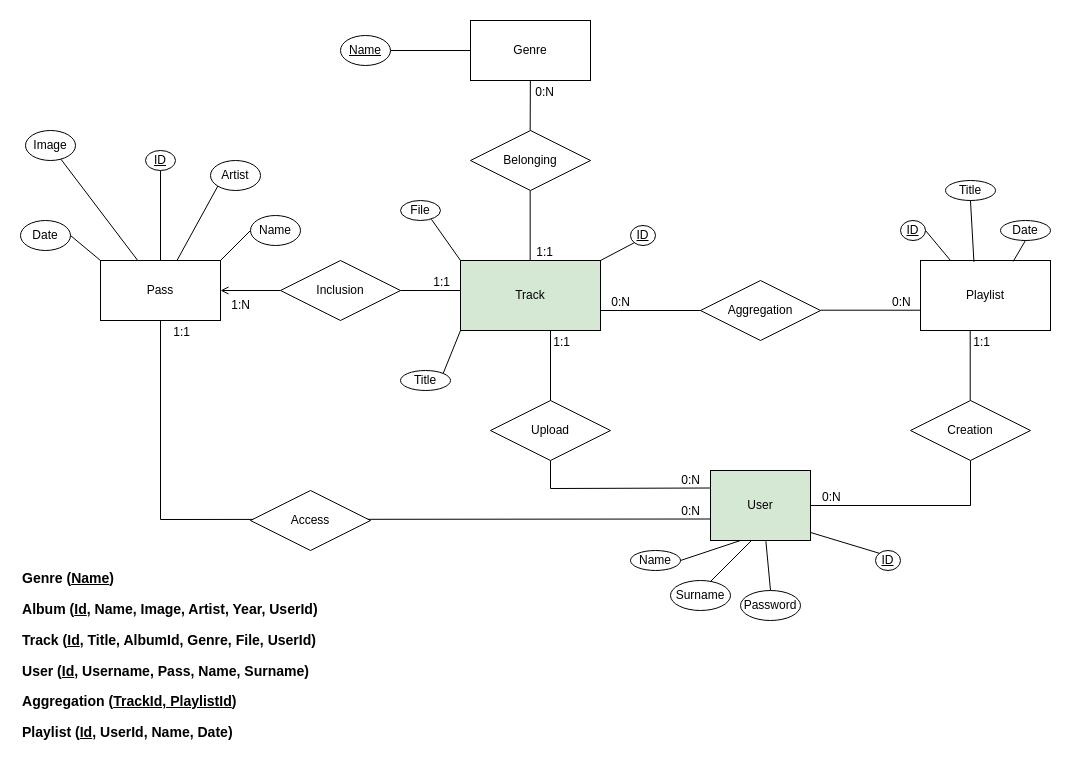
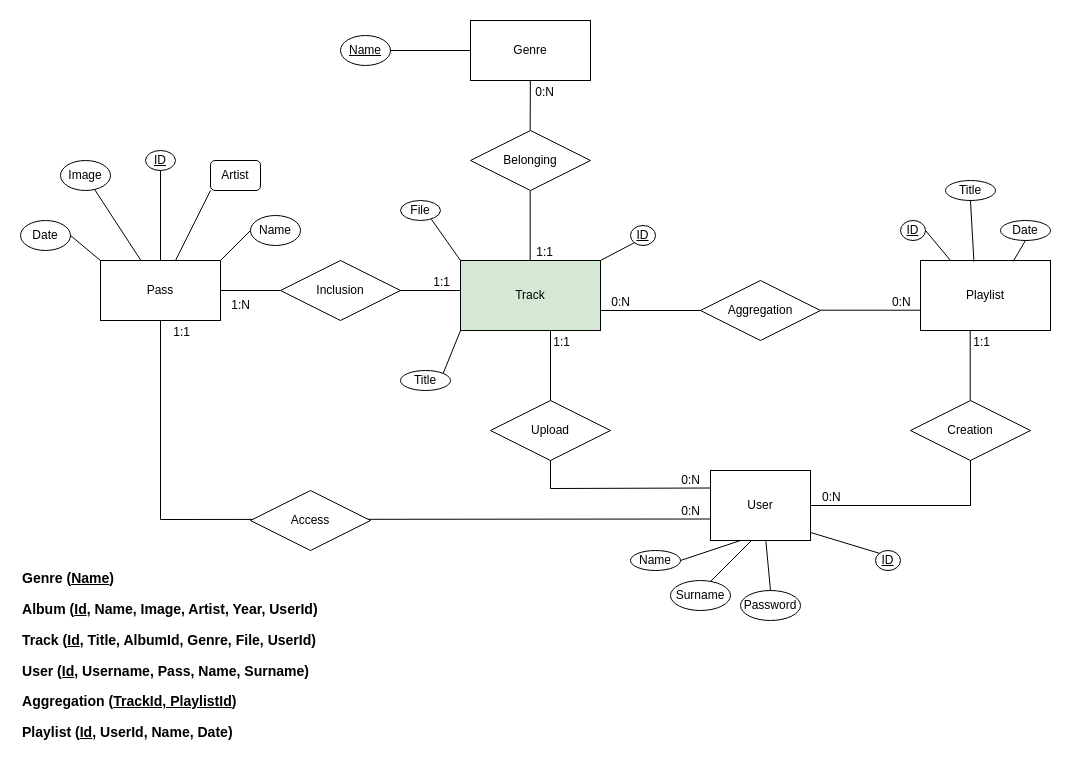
  <mxCell id="0" />
  <mxCell id="1" parent="0" />
  <mxCell id="2" value="Track" style="whiteSpace=wrap;html=1;align=center;fillColor=#d5e8d4;" parent="1" vertex="1"><mxGeometry x="460" y="260" width="140" height="70" as="geometry" /></mxCell>
  <mxCell id="3" value="Playlist" style="whiteSpace=wrap;html=1;align=center;" parent="1" vertex="1"><mxGeometry x="920" y="260" width="130" height="70" as="geometry" /></mxCell>
- <mxCell id="4" value="User" style="whiteSpace=wrap;html=1;align=center;fillColor=#d5e8d4;" parent="1" vertex="1"><mxGeometry x="710" y="470" width="100" height="70" as="geometry" /></mxCell>
+ <mxCell id="4" value="User" style="whiteSpace=wrap;html=1;align=center;" parent="1" vertex="1"><mxGeometry x="710" y="470" width="100" height="70" as="geometry" /></mxCell>
  <mxCell id="5" value="Upload" style="shape=rhombus;perimeter=rhombusPerimeter;whiteSpace=wrap;html=1;align=center;" parent="1" vertex="1"><mxGeometry x="490" y="400" width="120" height="60" as="geometry" /></mxCell>
  <mxCell id="6" value="Creation" style="shape=rhombus;perimeter=rhombusPerimeter;whiteSpace=wrap;html=1;align=center;" parent="1" vertex="1"><mxGeometry x="910" y="400" width="120" height="60" as="geometry" /></mxCell>
  <mxCell id="7" value="Aggregation" style="shape=rhombus;perimeter=rhombusPerimeter;whiteSpace=wrap;html=1;align=center;" parent="1" vertex="1"><mxGeometry x="700" y="280" width="120" height="60" as="geometry" /></mxCell>
  <mxCell id="8" value="" style="endArrow=none;html=1;rounded=0;entryX=0;entryY=0.25;entryDx=0;entryDy=0;" parent="1" target="4" edge="1"><mxGeometry relative="1" as="geometry"><mxPoint x="550" y="460" as="sourcePoint" /><mxPoint x="670" y="490" as="targetPoint" /><Array as="points"><mxPoint x="550" y="488" /></Array></mxGeometry></mxCell>
  <mxCell id="9" value="0:N" style="resizable=0;html=1;align=right;verticalAlign=bottom;" parent="8" connectable="0" vertex="1"><mxGeometry x="1" relative="1" as="geometry"><mxPoint x="-10.29" as="offset" /></mxGeometry></mxCell>
  <mxCell id="10" value="" style="endArrow=none;html=1;rounded=0;entryX=0.5;entryY=1;entryDx=0;entryDy=0;exitX=1;exitY=0.5;exitDx=0;exitDy=0;" parent="1" source="4" target="6" edge="1"><mxGeometry relative="1" as="geometry"><mxPoint x="810" y="490" as="sourcePoint" /><mxPoint x="970" y="520" as="targetPoint" /><Array as="points"><mxPoint x="970" y="505" /></Array></mxGeometry></mxCell>
  <mxCell id="11" value="0:N" style="resizable=0;html=1;align=left;verticalAlign=bottom;" parent="10" connectable="0" vertex="1"><mxGeometry x="-1" relative="1" as="geometry"><mxPoint x="10" as="offset" /></mxGeometry></mxCell>
  <mxCell id="12" value="" style="endArrow=none;html=1;rounded=0;" parent="1" edge="1"><mxGeometry relative="1" as="geometry"><mxPoint x="550" y="400" as="sourcePoint" /><mxPoint x="550" y="330" as="targetPoint" /></mxGeometry></mxCell>
  <mxCell id="13" value="1:1" style="resizable=0;html=1;align=right;verticalAlign=bottom;" parent="12" connectable="0" vertex="1"><mxGeometry x="1" relative="1" as="geometry"><mxPoint x="20" y="20.29" as="offset" /></mxGeometry></mxCell>
  <mxCell id="14" value="" style="endArrow=none;html=1;rounded=0;" parent="1" edge="1"><mxGeometry relative="1" as="geometry"><mxPoint x="969.71" y="400" as="sourcePoint" /><mxPoint x="969.71" y="330" as="targetPoint" /></mxGeometry></mxCell>
  <mxCell id="15" value="1:1" style="resizable=0;html=1;align=right;verticalAlign=bottom;" parent="14" connectable="0" vertex="1"><mxGeometry x="1" relative="1" as="geometry"><mxPoint x="20.29" y="20.29" as="offset" /></mxGeometry></mxCell>
  <mxCell id="16" value="" style="endArrow=none;html=1;rounded=0;exitX=0;exitY=0.5;exitDx=0;exitDy=0;" parent="1" source="7" edge="1"><mxGeometry relative="1" as="geometry"><mxPoint x="600" y="380" as="sourcePoint" /><mxPoint x="600" y="310" as="targetPoint" /></mxGeometry></mxCell>
  <mxCell id="17" value="0:N" style="resizable=0;html=1;align=right;verticalAlign=bottom;" parent="16" connectable="0" vertex="1"><mxGeometry x="1" relative="1" as="geometry"><mxPoint x="30" as="offset" /></mxGeometry></mxCell>
  <mxCell id="18" value="" style="endArrow=none;html=1;rounded=0;exitX=0;exitY=0.5;exitDx=0;exitDy=0;" parent="1" edge="1"><mxGeometry relative="1" as="geometry"><mxPoint x="920" y="309.71" as="sourcePoint" /><mxPoint x="820" y="309.71" as="targetPoint" /></mxGeometry></mxCell>
  <mxCell id="19" value="0:N" style="resizable=0;html=1;align=left;verticalAlign=bottom;" parent="18" connectable="0" vertex="1"><mxGeometry x="-1" relative="1" as="geometry"><mxPoint x="-30" y="0.29" as="offset" /></mxGeometry></mxCell>
- <mxCell id="20" value="Image" style="ellipse;whiteSpace=wrap;html=1;align=center;" parent="1" vertex="1"><mxGeometry x="25" y="130" width="50" height="30" as="geometry" /></mxCell>
+ <mxCell id="20" value="Image" style="ellipse;whiteSpace=wrap;html=1;align=center;" parent="1" vertex="1"><mxGeometry x="60" y="160" width="50" height="30" as="geometry" /></mxCell>
  <mxCell id="21" value="Date" style="ellipse;whiteSpace=wrap;html=1;align=center;" parent="1" vertex="1"><mxGeometry x="20" y="220" width="50" height="30" as="geometry" /></mxCell>
  <mxCell id="22" value="File" style="ellipse;whiteSpace=wrap;html=1;align=center;" parent="1" vertex="1"><mxGeometry x="400" y="200" width="40" height="20" as="geometry" /></mxCell>
  <mxCell id="23" value="Title" style="ellipse;whiteSpace=wrap;html=1;align=center;" parent="1" vertex="1"><mxGeometry x="400" y="370" width="50" height="20" as="geometry" /></mxCell>
  <mxCell id="24" value="ID" style="ellipse;whiteSpace=wrap;html=1;align=center;fontStyle=4;" parent="1" vertex="1"><mxGeometry x="630" y="225" width="25" height="20" as="geometry" /></mxCell>
  <mxCell id="25" value="ID" style="ellipse;whiteSpace=wrap;html=1;align=center;fontStyle=4;" parent="1" vertex="1"><mxGeometry x="900" y="220" width="25" height="20" as="geometry" /></mxCell>
  <mxCell id="26" value="ID" style="ellipse;whiteSpace=wrap;html=1;align=center;fontStyle=4;" parent="1" vertex="1"><mxGeometry x="875" y="550" width="25" height="20" as="geometry" /></mxCell>
  <mxCell id="27" value="Name" style="ellipse;whiteSpace=wrap;html=1;align=center;" parent="1" vertex="1"><mxGeometry x="630" y="550" width="50" height="20" as="geometry" /></mxCell>
  <mxCell id="28" value="Surname" style="ellipse;whiteSpace=wrap;html=1;align=center;" parent="1" vertex="1"><mxGeometry x="670" y="580" width="60" height="30" as="geometry" /></mxCell>
  <mxCell id="29" value="Password" style="ellipse;whiteSpace=wrap;html=1;align=center;" parent="1" vertex="1"><mxGeometry x="740" y="590" width="60" height="30" as="geometry" /></mxCell>
  <mxCell id="30" value="Title" style="ellipse;whiteSpace=wrap;html=1;align=center;" parent="1" vertex="1"><mxGeometry x="945" y="180" width="50" height="20" as="geometry" /></mxCell>
  <mxCell id="31" value="Date" style="ellipse;whiteSpace=wrap;html=1;align=center;" parent="1" vertex="1"><mxGeometry x="1000" y="220" width="50" height="20" as="geometry" /></mxCell>
  <mxCell id="32" value="" style="endArrow=none;html=1;exitX=0;exitY=0;exitDx=0;exitDy=0;entryX=1;entryY=0.5;entryDx=0;entryDy=0;" parent="1" source="44" target="21" edge="1"><mxGeometry width="50" height="50" relative="1" as="geometry"><mxPoint x="390" y="175" as="sourcePoint" /><mxPoint x="440" y="125" as="targetPoint" /></mxGeometry></mxCell>
  <mxCell id="33" value="" style="endArrow=none;html=1;exitX=0;exitY=1;exitDx=0;exitDy=0;entryX=1;entryY=0;entryDx=0;entryDy=0;" parent="1" source="2" edge="1" target="23"><mxGeometry width="50" height="50" relative="1" as="geometry"><mxPoint x="469.25" y="393.04" as="sourcePoint" /><mxPoint x="400.743" y="340.005" as="targetPoint" /></mxGeometry></mxCell>
  <mxCell id="34" value="" style="endArrow=none;html=1;entryX=0;entryY=0.5;entryDx=0;entryDy=0;" parent="1" target="58" edge="1"><mxGeometry width="50" height="50" relative="1" as="geometry"><mxPoint x="390" y="50" as="sourcePoint" /><mxPoint x="405" y="220" as="targetPoint" /></mxGeometry></mxCell>
  <mxCell id="35" value="" style="endArrow=none;html=1;exitX=0;exitY=0;exitDx=0;exitDy=0;entryX=0.773;entryY=0.941;entryDx=0;entryDy=0;entryPerimeter=0;" parent="1" source="2" target="22" edge="1"><mxGeometry width="50" height="50" relative="1" as="geometry"><mxPoint x="468.51" y="340" as="sourcePoint" /><mxPoint x="410" y="287" as="targetPoint" /></mxGeometry></mxCell>
  <mxCell id="36" value="" style="endArrow=none;html=1;exitX=1;exitY=0;exitDx=0;exitDy=0;entryX=0;entryY=1;entryDx=0;entryDy=0;" parent="1" source="2" target="24" edge="1"><mxGeometry width="50" height="50" relative="1" as="geometry"><mxPoint x="688.51" y="300" as="sourcePoint" /><mxPoint x="620.003" y="246.965" as="targetPoint" /></mxGeometry></mxCell>
  <mxCell id="37" value="" style="endArrow=none;html=1;exitX=0.231;exitY=0;exitDx=0;exitDy=0;exitPerimeter=0;" parent="1" source="3" edge="1"><mxGeometry width="50" height="50" relative="1" as="geometry"><mxPoint x="875" y="280" as="sourcePoint" /><mxPoint x="925" y="230" as="targetPoint" /></mxGeometry></mxCell>
  <mxCell id="38" value="" style="endArrow=none;html=1;exitX=0.411;exitY=0.019;exitDx=0;exitDy=0;exitPerimeter=0;" parent="1" source="3" edge="1"><mxGeometry width="50" height="50" relative="1" as="geometry"><mxPoint x="995" y="230" as="sourcePoint" /><mxPoint x="969.97" y="200" as="targetPoint" /></mxGeometry></mxCell>
  <mxCell id="39" value="" style="endArrow=none;html=1;exitX=0.713;exitY=0.013;exitDx=0;exitDy=0;exitPerimeter=0;" parent="1" source="3" edge="1"><mxGeometry width="50" height="50" relative="1" as="geometry"><mxPoint x="1050" y="270" as="sourcePoint" /><mxPoint x="1024.97" y="240" as="targetPoint" /></mxGeometry></mxCell>
  <mxCell id="40" value="" style="endArrow=none;html=1;exitX=1;exitY=0.5;exitDx=0;exitDy=0;" parent="1" source="27" edge="1"><mxGeometry width="50" height="50" relative="1" as="geometry"><mxPoint x="690" y="590" as="sourcePoint" /><mxPoint x="740" y="540" as="targetPoint" /></mxGeometry></mxCell>
  <mxCell id="41" value="" style="endArrow=none;html=1;exitX=1;exitY=0.5;exitDx=0;exitDy=0;" parent="1" edge="1"><mxGeometry width="50" height="50" relative="1" as="geometry"><mxPoint x="710" y="581" as="sourcePoint" /><mxPoint x="751" y="540" as="targetPoint" /></mxGeometry></mxCell>
  <mxCell id="42" value="" style="endArrow=none;html=1;exitX=0.5;exitY=0;exitDx=0;exitDy=0;entryX=0.554;entryY=1.011;entryDx=0;entryDy=0;entryPerimeter=0;" parent="1" source="29" target="4" edge="1"><mxGeometry width="50" height="50" relative="1" as="geometry"><mxPoint x="690" y="570" as="sourcePoint" /><mxPoint x="750" y="550" as="targetPoint" /></mxGeometry></mxCell>
  <mxCell id="43" value="" style="endArrow=none;html=1;exitX=0;exitY=0;exitDx=0;exitDy=0;entryX=1.002;entryY=0.886;entryDx=0;entryDy=0;entryPerimeter=0;" parent="1" source="26" target="4" edge="1"><mxGeometry width="50" height="50" relative="1" as="geometry"><mxPoint x="800" y="580" as="sourcePoint" /><mxPoint x="850" y="530" as="targetPoint" /></mxGeometry></mxCell>
  <mxCell id="44" value="&lt;div&gt;Pass&lt;/div&gt;" style="rounded=0;whiteSpace=wrap;html=1;" parent="1" vertex="1"><mxGeometry x="100" y="260" width="120" height="60" as="geometry" /></mxCell>
  <mxCell id="45" value="Inclusion" style="shape=rhombus;perimeter=rhombusPerimeter;whiteSpace=wrap;html=1;align=center;" parent="1" vertex="1"><mxGeometry x="280" y="260" width="120" height="60" as="geometry" /></mxCell>
  <mxCell id="46" value="" style="endArrow=none;html=1;" parent="1" target="20" edge="1" source="44"><mxGeometry width="50" height="50" relative="1" as="geometry"><mxPoint x="505" y="30" as="sourcePoint" /><mxPoint x="461.996" y="-9.999" as="targetPoint" /></mxGeometry></mxCell>
  <mxCell id="47" value="" style="endArrow=none;html=1;exitX=0.5;exitY=0;exitDx=0;exitDy=0;entryX=0.5;entryY=1;entryDx=0;entryDy=0;" parent="1" source="44" target="53" edge="1"><mxGeometry width="50" height="50" relative="1" as="geometry"><mxPoint x="620" y="-14.19" as="sourcePoint" /><mxPoint x="563" y="0" as="targetPoint" /></mxGeometry></mxCell>
  <mxCell id="48" value="" style="endArrow=none;html=1;entryX=0;entryY=0.5;entryDx=0;entryDy=0;exitX=1;exitY=0;exitDx=0;exitDy=0;" parent="1" source="44" target="55" edge="1"><mxGeometry width="50" height="50" relative="1" as="geometry"><mxPoint x="700" y="45.81" as="sourcePoint" /><mxPoint x="646.26" y="32.29" as="targetPoint" /></mxGeometry></mxCell>
- <mxCell id="49" value="" style="endArrow=open;html=1;rounded=0;entryX=1;entryY=0.5;entryDx=0;entryDy=0;exitX=0;exitY=0.5;exitDx=0;exitDy=0;" parent="1" source="45" target="44" edge="1"><mxGeometry relative="1" as="geometry"><mxPoint x="530" y="130" as="sourcePoint" /><mxPoint x="690" y="130" as="targetPoint" /></mxGeometry></mxCell>
+ <mxCell id="49" value="" style="endArrow=none;html=1;rounded=0;entryX=1;entryY=0.5;entryDx=0;entryDy=0;exitX=0;exitY=0.5;exitDx=0;exitDy=0;" parent="1" source="45" target="44" edge="1"><mxGeometry relative="1" as="geometry"><mxPoint x="530" y="130" as="sourcePoint" /><mxPoint x="690" y="130" as="targetPoint" /></mxGeometry></mxCell>
  <mxCell id="50" value="1:N" style="resizable=0;html=1;align=right;verticalAlign=bottom;" parent="49" connectable="0" vertex="1"><mxGeometry x="1" relative="1" as="geometry"><mxPoint x="30" y="23" as="offset" /></mxGeometry></mxCell>
  <mxCell id="51" value="" style="endArrow=none;html=1;rounded=0;entryX=0;entryY=0.429;entryDx=0;entryDy=0;exitX=1;exitY=0.5;exitDx=0;exitDy=0;entryPerimeter=0;" parent="1" source="45" target="2" edge="1"><mxGeometry relative="1" as="geometry"><mxPoint x="530" y="189.31" as="sourcePoint" /><mxPoint x="690" y="189.31" as="targetPoint" /></mxGeometry></mxCell>
  <mxCell id="52" value="1:1" style="resizable=0;html=1;align=right;verticalAlign=bottom;" parent="51" connectable="0" vertex="1"><mxGeometry x="1" relative="1" as="geometry"><mxPoint x="-10" as="offset" /></mxGeometry></mxCell>
  <mxCell id="53" value="ID" style="ellipse;whiteSpace=wrap;html=1;align=center;fontStyle=4;" parent="1" vertex="1"><mxGeometry x="145" y="150" width="30" height="20" as="geometry" /></mxCell>
- <mxCell id="54" value="Artist" style="ellipse;whiteSpace=wrap;html=1;align=center;" parent="1" vertex="1"><mxGeometry x="210" y="160" width="50" height="30" as="geometry" /></mxCell>
+ <mxCell id="54" value="Artist" style="whiteSpace=wrap;html=1;align=center;rounded=1;" parent="1" vertex="1"><mxGeometry x="210" y="160" width="50" height="30" as="geometry" /></mxCell>
  <mxCell id="55" value="Name" style="ellipse;whiteSpace=wrap;html=1;align=center;" parent="1" vertex="1"><mxGeometry x="250" y="215" width="50" height="30" as="geometry" /></mxCell>
  <mxCell id="56" value="" style="endArrow=none;html=1;entryX=0;entryY=1;entryDx=0;entryDy=0;" parent="1" source="44" target="54" edge="1"><mxGeometry width="50" height="50" relative="1" as="geometry"><mxPoint x="540" y="40" as="sourcePoint" /><mxPoint x="540" y="-10" as="targetPoint" /></mxGeometry></mxCell>
  <mxCell id="57" value="Belonging" style="shape=rhombus;perimeter=rhombusPerimeter;whiteSpace=wrap;html=1;align=center;" vertex="1" parent="1"><mxGeometry x="470" y="130" width="120" height="60" as="geometry" /></mxCell>
  <mxCell id="58" value="Genre" style="rounded=0;whiteSpace=wrap;html=1;" vertex="1" parent="1"><mxGeometry x="470" y="20" width="120" height="60" as="geometry" /></mxCell>
  <mxCell id="59" value="Name" style="ellipse;whiteSpace=wrap;html=1;align=center;fontStyle=4;" vertex="1" parent="1"><mxGeometry x="340" y="35" width="50" height="30" as="geometry" /></mxCell>
  <mxCell id="60" value="" style="endArrow=none;html=1;rounded=0;" edge="1" parent="1"><mxGeometry relative="1" as="geometry"><mxPoint x="529.66" y="260" as="sourcePoint" /><mxPoint x="529.66" y="190" as="targetPoint" /></mxGeometry></mxCell>
  <mxCell id="61" value="1:1" style="resizable=0;html=1;align=right;verticalAlign=bottom;" connectable="0" vertex="1" parent="60"><mxGeometry x="1" relative="1" as="geometry"><mxPoint x="23" y="70" as="offset" /></mxGeometry></mxCell>
  <mxCell id="62" value="" style="endArrow=none;html=1;rounded=0;" edge="1" parent="1" target="58"><mxGeometry relative="1" as="geometry"><mxPoint x="529.66" y="130" as="sourcePoint" /><mxPoint x="529.66" y="60" as="targetPoint" /></mxGeometry></mxCell>
  <mxCell id="63" value="0:N" style="resizable=0;html=1;align=right;verticalAlign=bottom;" connectable="0" vertex="1" parent="62"><mxGeometry x="1" relative="1" as="geometry"><mxPoint x="24" y="20" as="offset" /></mxGeometry></mxCell>
  <mxCell id="64" value="" style="endArrow=none;html=1;rounded=0;entryX=0;entryY=0.25;entryDx=0;entryDy=0;exitX=0.5;exitY=1;exitDx=0;exitDy=0;" edge="1" parent="1" source="44"><mxGeometry relative="1" as="geometry"><mxPoint x="550" y="491" as="sourcePoint" /><mxPoint x="710" y="518.5" as="targetPoint" /><Array as="points"><mxPoint x="160" y="519" /></Array></mxGeometry></mxCell>
  <mxCell id="65" value="0:N" style="resizable=0;html=1;align=right;verticalAlign=bottom;" connectable="0" vertex="1" parent="64"><mxGeometry x="1" relative="1" as="geometry"><mxPoint x="-10.29" as="offset" /></mxGeometry></mxCell>
  <mxCell id="66" value="1:1" style="resizable=0;html=1;align=right;verticalAlign=bottom;" connectable="0" vertex="1" parent="1"><mxGeometry x="190" y="340" as="geometry" /></mxCell>
  <mxCell id="67" value="Access" style="shape=rhombus;perimeter=rhombusPerimeter;whiteSpace=wrap;html=1;align=center;" vertex="1" parent="1"><mxGeometry x="250" y="490" width="120" height="60" as="geometry" /></mxCell>
  <mxCell id="68" value="&lt;div align=&quot;left&quot;&gt;&lt;h3&gt;Genre (&lt;u&gt;Name&lt;/u&gt;)&lt;/h3&gt;&lt;/div&gt;&lt;div align=&quot;left&quot;&gt;&lt;h3&gt;Album (&lt;u&gt;Id&lt;/u&gt;, Name, Image, Artist, Year, UserId)&lt;/h3&gt;&lt;/div&gt;&lt;div&gt;&lt;h3&gt;Track (&lt;u&gt;Id&lt;/u&gt;, Title, AlbumId, Genre, File, UserId)&lt;/h3&gt;&lt;div&gt;&lt;h3&gt;User (&lt;u&gt;Id&lt;/u&gt;, Username, Pass, Name, Surname)&lt;/h3&gt;&lt;/div&gt;&lt;div&gt;&lt;h3&gt;Aggregation (&lt;u&gt;TrackId, PlaylistId&lt;/u&gt;)&lt;/h3&gt;&lt;/div&gt;&lt;div&gt;&lt;h3&gt;Playlist (&lt;u&gt;Id&lt;/u&gt;, UserId, Name, Date)&lt;/h3&gt;&lt;/div&gt;&lt;/div&gt;" style="text;html=1;align=left;verticalAlign=middle;resizable=0;points=[];autosize=1;strokeColor=none;" vertex="1" parent="1"><mxGeometry x="20" y="560" width="320" height="190" as="geometry" /></mxCell>
